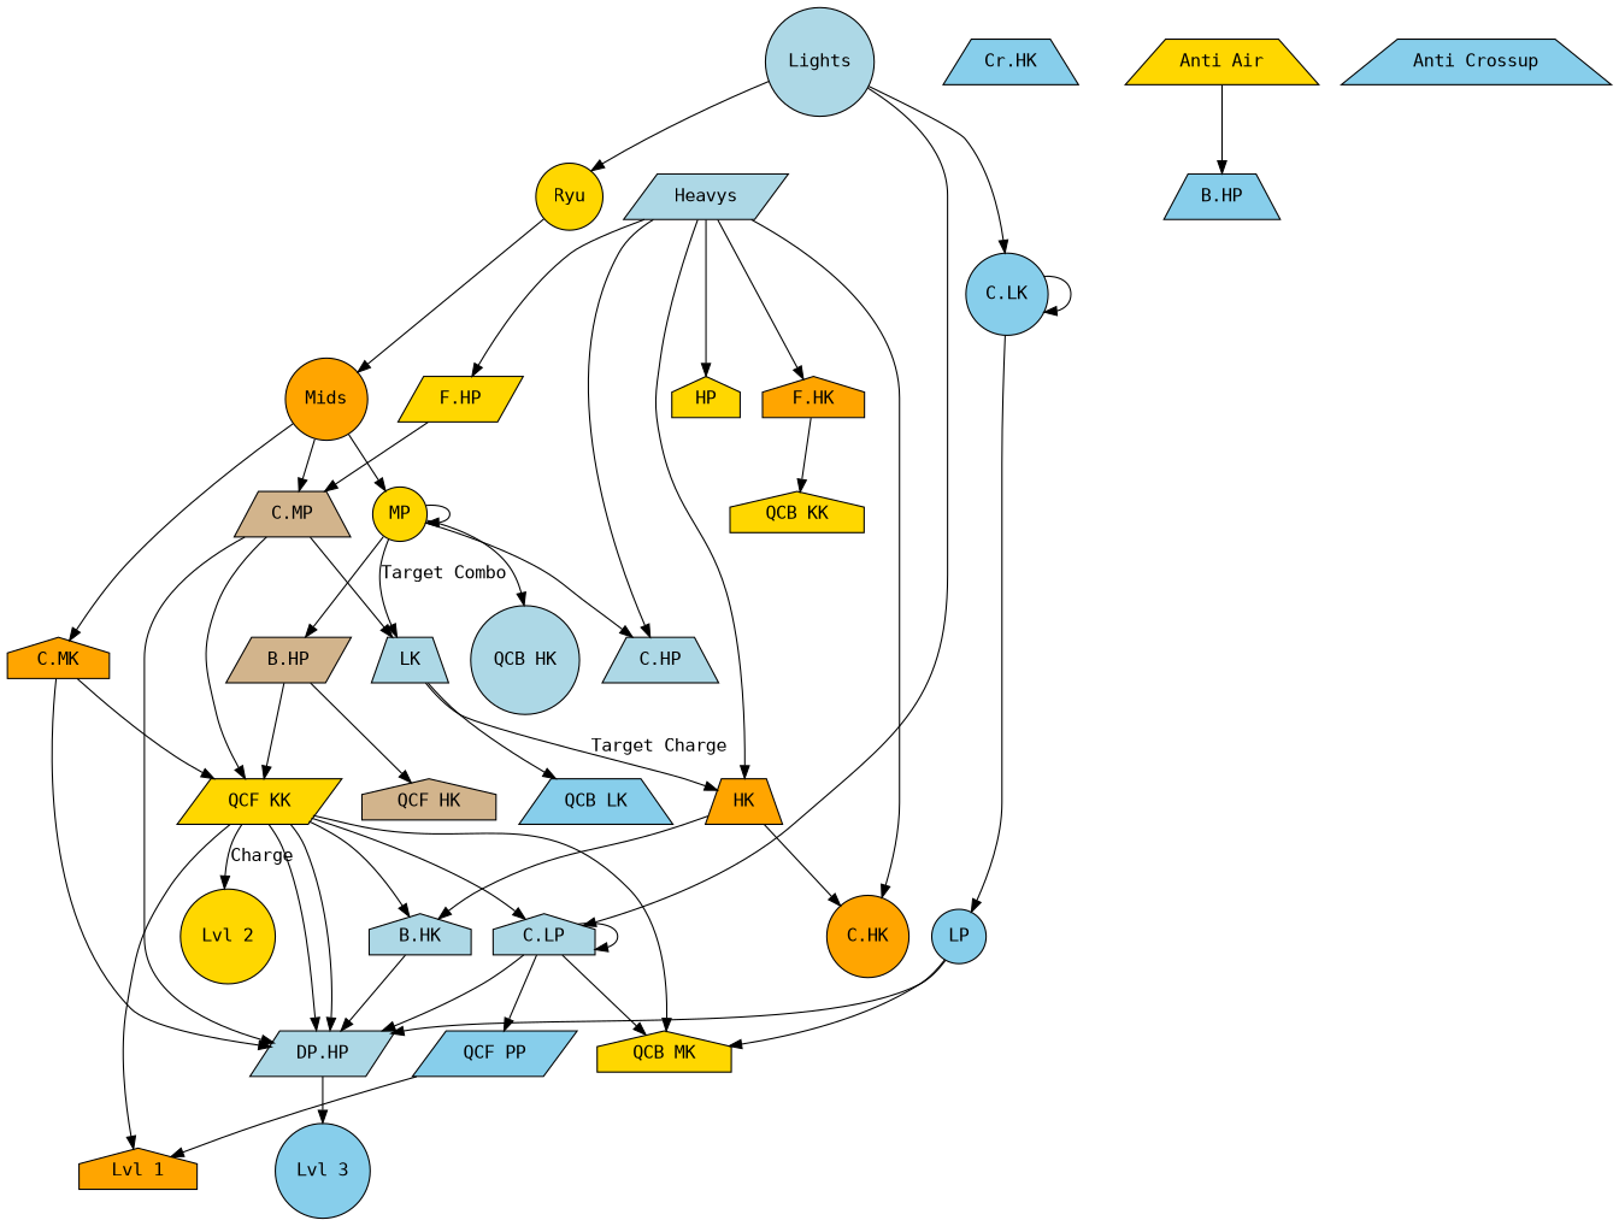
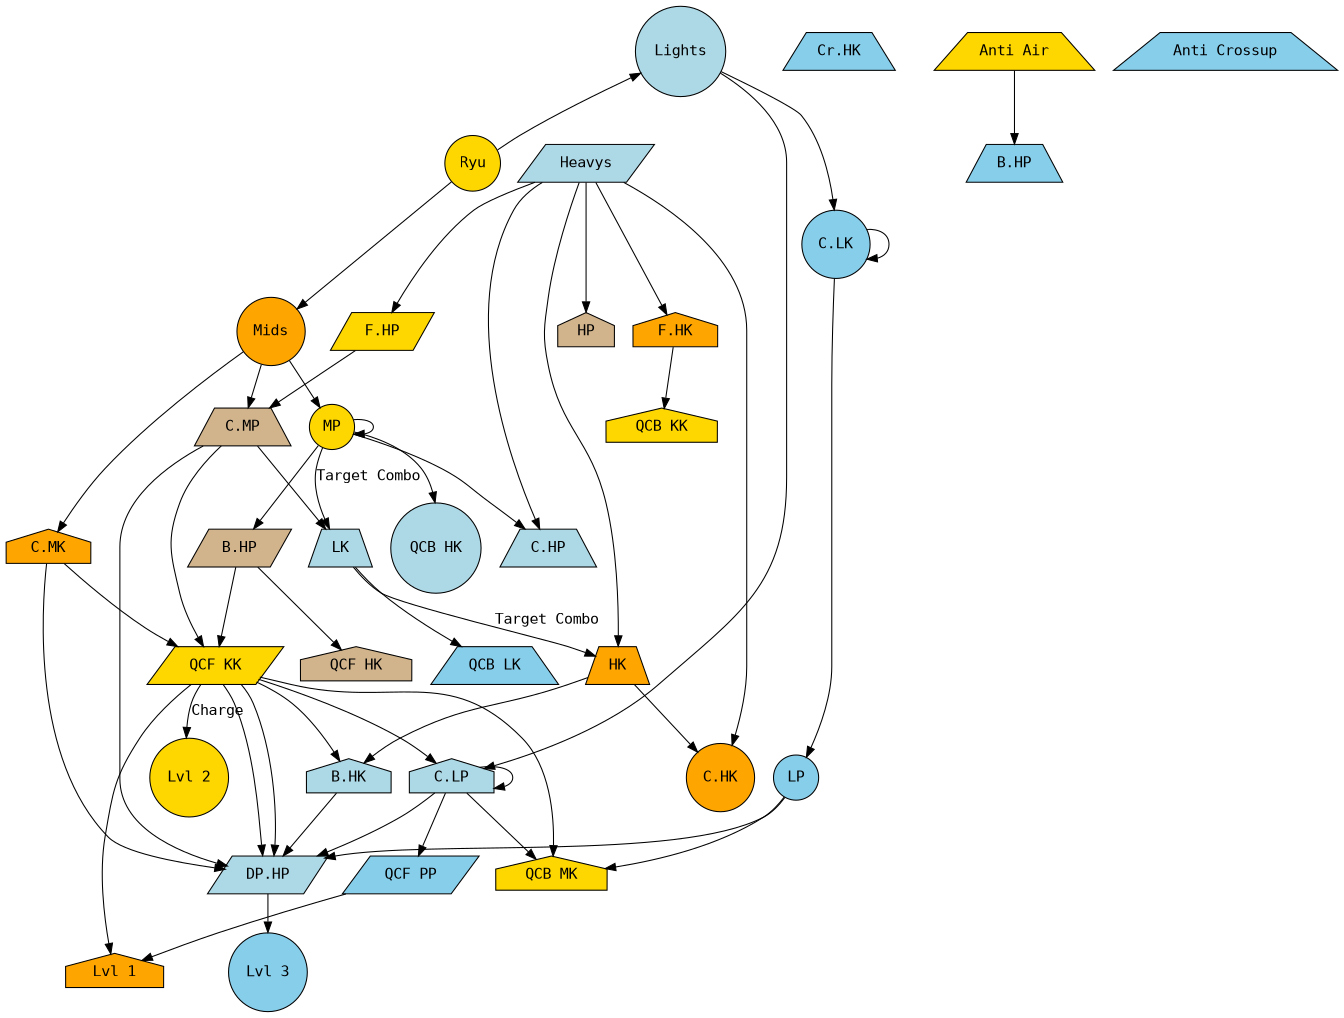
  digraph {
    fontname="DejaVu Sans Mono"
    node [fillcolor=gold fontname="DejaVu Sans Mono" shape=circle style=filled]
    edge [fontname="DejaVu Sans Mono"]
    Lights [fillcolor=lightblue]
    Ryu
    Mids [fillcolor=orange]
    "C.LK" [fillcolor=skyblue]
    "C.LP" [fillcolor=lightblue shape=house]
    MP
    "C.MP" [fillcolor=tan shape=trapezium]
    "C.MK" [fillcolor=orange shape=house]
    Heavys [fillcolor=lightblue shape=parallelogram]
    HK [fillcolor=orange shape=trapezium]
-   HP [shape=house]
+   HP [fillcolor=tan shape=house]
    "C.HK" [fillcolor=orange]
    "C.HP" [fillcolor=lightblue shape=trapezium]
    "F.HK" [fillcolor=orange shape=house]
    "F.HP" [shape=parallelogram]
    LP [fillcolor=skyblue]
    "DP.HP" [fillcolor=lightblue shape=parallelogram]
    "QCB MK" [shape=house]
    "QCF PP" [fillcolor=skyblue shape=parallelogram]
    "B.HP" [fillcolor=tan shape=parallelogram]
    "QCB HK" [fillcolor=lightblue]
    LK [fillcolor=lightblue shape=trapezium]
    "QCF KK" [shape=parallelogram]
    "B.HK" [fillcolor=lightblue shape=house]
    "QCB KK" [shape=house]
    "Lvl 1" [fillcolor=orange shape=house]
    "Lvl 3" [fillcolor=skyblue]
    "Cr.HK" [fillcolor=skyblue shape=trapezium]
    "Anti Air" [shape=trapezium]
    n30 [fillcolor=skyblue label="B.HP" shape=trapezium]
    "Anti Crossup" [fillcolor=skyblue shape=trapezium]
    "QCF HK" [fillcolor=tan shape=house]
    "QCB LK" [fillcolor=skyblue shape=trapezium]
    "Lvl 2"
    Lights -> "C.LK"
    Lights -> "C.LP"
-   Lights -> Ryu
+   Ryu -> Lights
    Ryu -> Mids
    Mids -> MP
    Mids -> "C.MP"
    Mids -> "C.MK"
    "C.LK" -> "C.LK"
    "C.LK" -> LP
    "C.LP" -> "C.LP"
    "C.LP" -> "DP.HP"
    "C.LP" -> "QCB MK"
    "C.LP" -> "QCF PP"
    MP -> MP
    MP -> "C.HP"
    MP -> "B.HP"
    MP -> "QCB HK"
    MP -> LK [label="Target Combo"]
    "C.MP" -> "DP.HP"
    "C.MP" -> LK
    "C.MP" -> "QCF KK"
    "C.MK" -> "DP.HP"
    "C.MK" -> "QCF KK"
    Heavys -> HK
    Heavys -> HP
    Heavys -> "C.HK"
    Heavys -> "C.HP"
    Heavys -> "F.HK"
    Heavys -> "F.HP"
    HK -> "C.HK"
    HK -> "B.HK"
    "F.HK" -> "QCB KK"
    "F.HP" -> "C.MP"
    LP -> "DP.HP"
    LP -> "QCB MK"
    "DP.HP" -> "Lvl 3"
    "QCF PP" -> "Lvl 1"
    "B.HP" -> "QCF KK"
    "B.HP" -> "QCF HK"
-   LK -> HK [label="Target Charge"]
+   LK -> HK [label="Target Combo"]
    LK -> "QCB LK"
    "QCF KK" -> "C.LP"
    "QCF KK" -> "DP.HP"
    "QCF KK" -> "DP.HP"
    "QCF KK" -> "QCB MK"
    "QCF KK" -> "B.HK"
    "QCF KK" -> "Lvl 1"
    "QCF KK" -> "Lvl 2" [label=Charge]
    "B.HK" -> "DP.HP"
    "Anti Air" -> n30
  }
